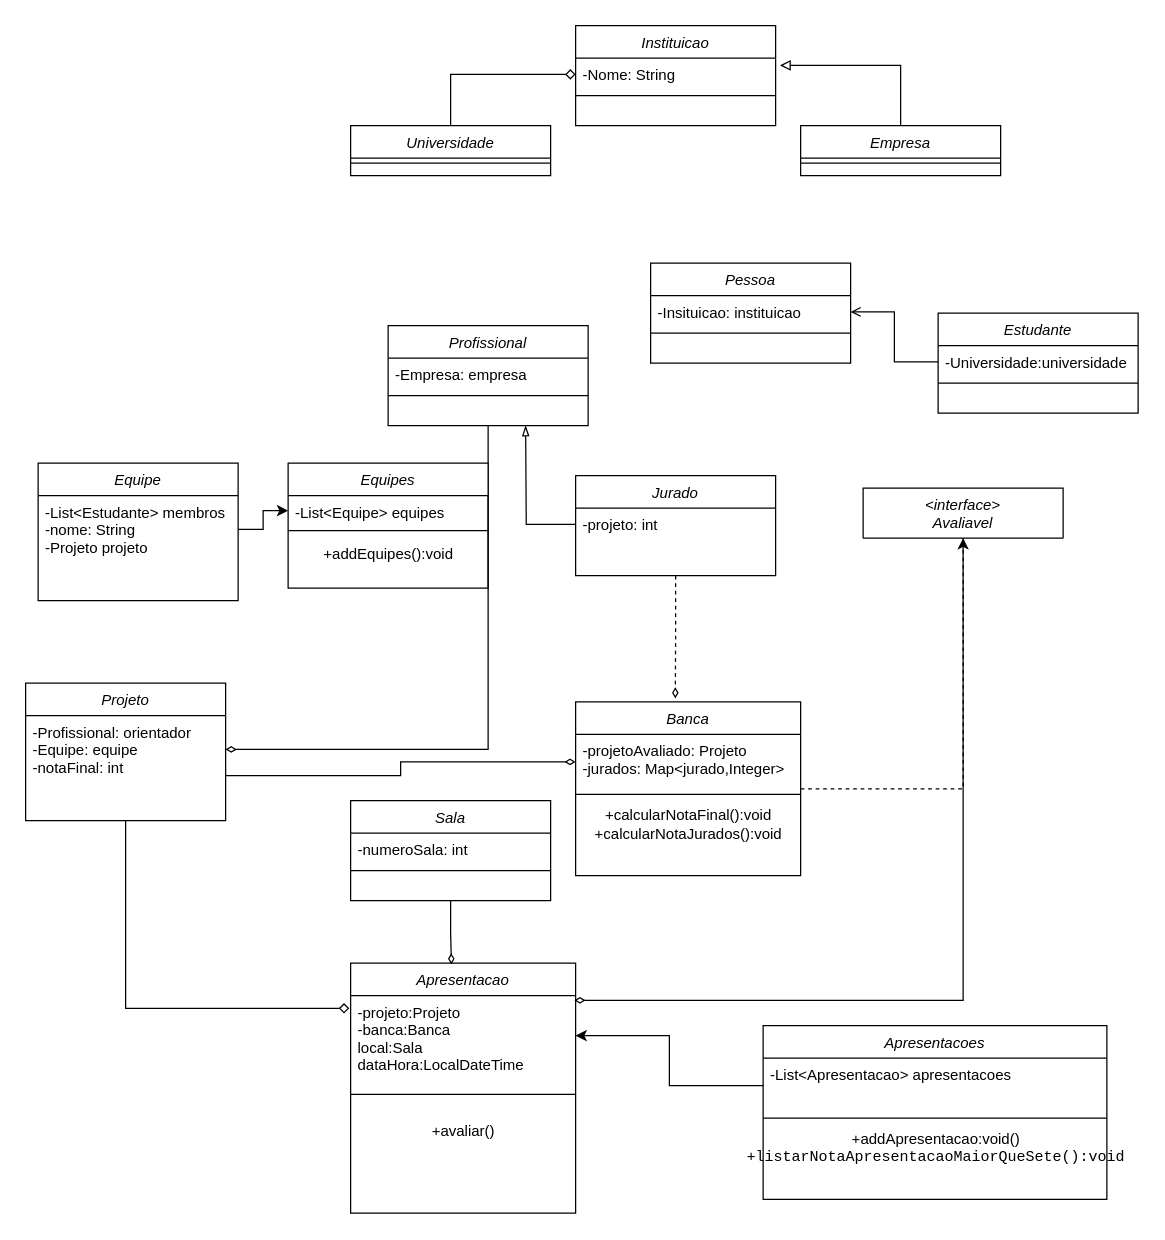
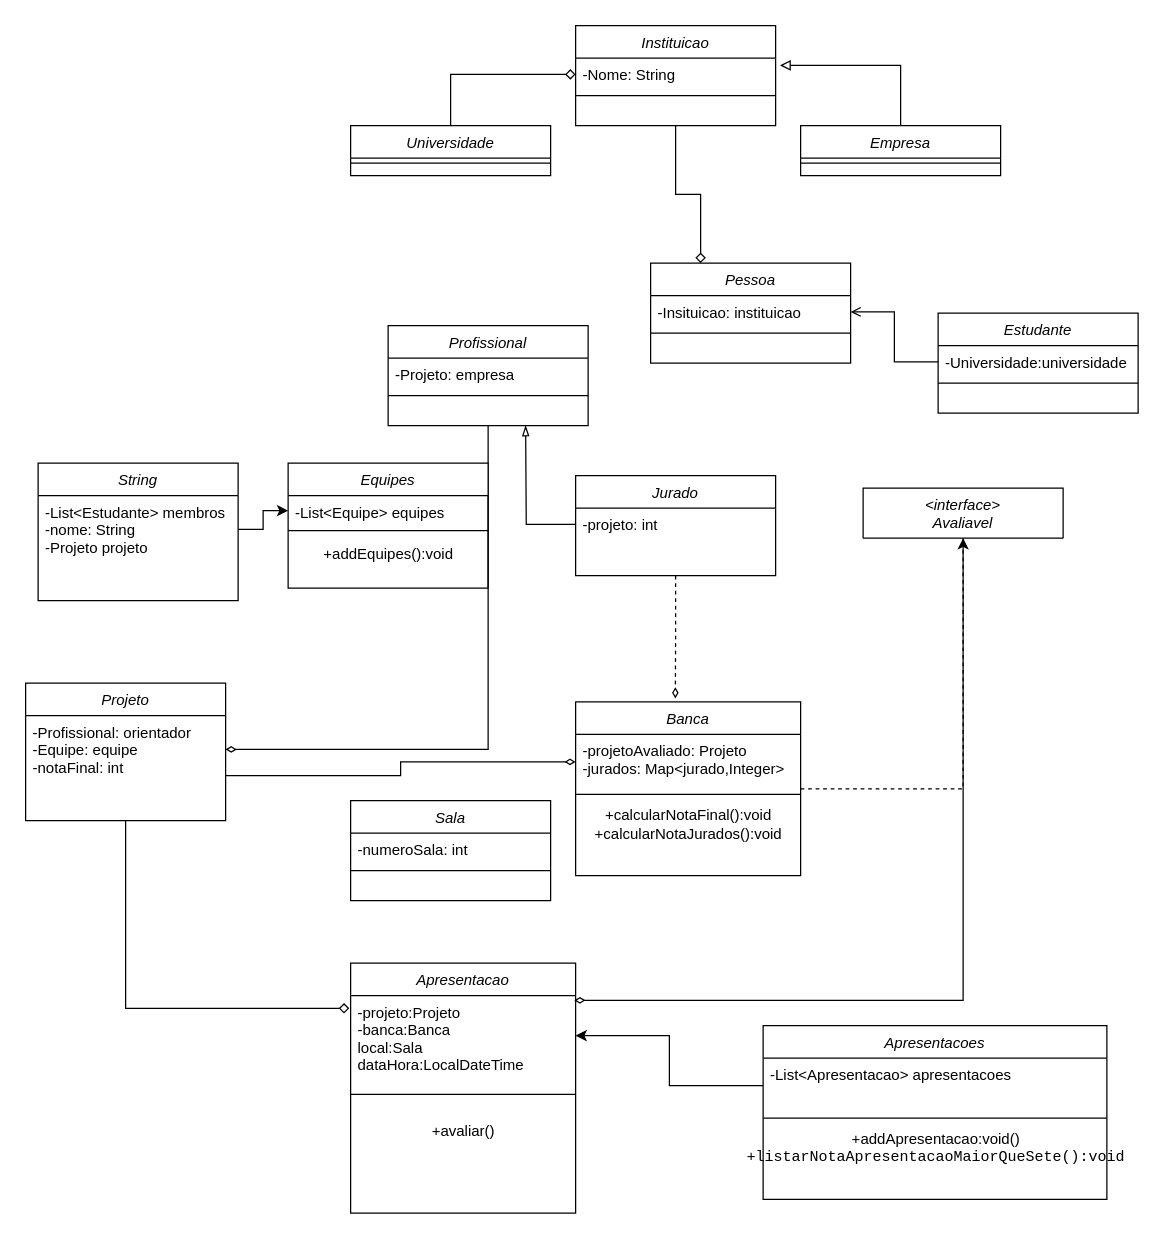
  <mxCell id="0" />
  <mxCell id="1" parent="0" />
+ <mxCell id="2" style="edgeStyle=orthogonalEdgeStyle;rounded=0;orthogonalLoop=1;jettySize=auto;html=1;entryX=0.25;entryY=0;entryDx=0;entryDy=0;endArrow=diamond;endFill=0;" edge="1" parent="1" source="3" target="11"><mxGeometry relative="1" as="geometry" /></mxCell>
  <mxCell id="3" value="Instituicao" style="swimlane;fontStyle=2;align=center;verticalAlign=top;childLayout=stackLayout;horizontal=1;startSize=26;horizontalStack=0;resizeParent=1;resizeLast=0;collapsible=1;marginBottom=0;rounded=0;shadow=0;strokeWidth=1;" parent="1" vertex="1"><mxGeometry x="460" y="20" width="160" height="80" as="geometry"><mxRectangle x="230" y="140" width="160" height="26" as="alternateBounds" /></mxGeometry></mxCell>
  <mxCell id="4" value="-Nome: String" style="text;align=left;verticalAlign=top;spacingLeft=4;spacingRight=4;overflow=hidden;rotatable=0;points=[[0,0.5],[1,0.5]];portConstraint=eastwest;" parent="3" vertex="1"><mxGeometry y="26" width="160" height="26" as="geometry" /></mxCell>
  <mxCell id="5" value="" style="line;html=1;strokeWidth=1;align=left;verticalAlign=middle;spacingTop=-1;spacingLeft=3;spacingRight=3;rotatable=0;labelPosition=right;points=[];portConstraint=eastwest;" parent="3" vertex="1"><mxGeometry y="52" width="160" height="8" as="geometry" /></mxCell>
  <mxCell id="6" style="edgeStyle=orthogonalEdgeStyle;rounded=0;orthogonalLoop=1;jettySize=auto;html=1;entryX=0;entryY=0.5;entryDx=0;entryDy=0;endArrow=diamond;endFill=0;" edge="1" parent="1" source="7" target="4"><mxGeometry relative="1" as="geometry" /></mxCell>
  <mxCell id="7" value="Universidade" style="swimlane;fontStyle=2;align=center;verticalAlign=top;childLayout=stackLayout;horizontal=1;startSize=26;horizontalStack=0;resizeParent=1;resizeLast=0;collapsible=1;marginBottom=0;rounded=0;shadow=0;strokeWidth=1;" vertex="1" parent="1"><mxGeometry x="280" y="100" width="160" height="40" as="geometry"><mxRectangle x="230" y="140" width="160" height="26" as="alternateBounds" /></mxGeometry></mxCell>
  <mxCell id="8" value="" style="line;html=1;strokeWidth=1;align=left;verticalAlign=middle;spacingTop=-1;spacingLeft=3;spacingRight=3;rotatable=0;labelPosition=right;points=[];portConstraint=eastwest;" vertex="1" parent="7"><mxGeometry y="26" width="160" height="8" as="geometry" /></mxCell>
  <mxCell id="9" value="Empresa" style="swimlane;fontStyle=2;align=center;verticalAlign=top;childLayout=stackLayout;horizontal=1;startSize=26;horizontalStack=0;resizeParent=1;resizeLast=0;collapsible=1;marginBottom=0;rounded=0;shadow=0;strokeWidth=1;" vertex="1" parent="1"><mxGeometry x="640" y="100" width="160" height="40" as="geometry"><mxRectangle x="230" y="140" width="160" height="26" as="alternateBounds" /></mxGeometry></mxCell>
  <mxCell id="10" value="" style="line;html=1;strokeWidth=1;align=left;verticalAlign=middle;spacingTop=-1;spacingLeft=3;spacingRight=3;rotatable=0;labelPosition=right;points=[];portConstraint=eastwest;" vertex="1" parent="9"><mxGeometry y="26" width="160" height="8" as="geometry" /></mxCell>
  <mxCell id="11" value="Pessoa" style="swimlane;fontStyle=2;align=center;verticalAlign=top;childLayout=stackLayout;horizontal=1;startSize=26;horizontalStack=0;resizeParent=1;resizeLast=0;collapsible=1;marginBottom=0;rounded=0;shadow=0;strokeWidth=1;" vertex="1" parent="1"><mxGeometry x="520" y="210" width="160" height="80" as="geometry"><mxRectangle x="230" y="140" width="160" height="26" as="alternateBounds" /></mxGeometry></mxCell>
  <mxCell id="12" value="-Insituicao: instituicao" style="text;align=left;verticalAlign=top;spacingLeft=4;spacingRight=4;overflow=hidden;rotatable=0;points=[[0,0.5],[1,0.5]];portConstraint=eastwest;" vertex="1" parent="11"><mxGeometry y="26" width="160" height="26" as="geometry" /></mxCell>
  <mxCell id="13" value="" style="line;html=1;strokeWidth=1;align=left;verticalAlign=middle;spacingTop=-1;spacingLeft=3;spacingRight=3;rotatable=0;labelPosition=right;points=[];portConstraint=eastwest;" vertex="1" parent="11"><mxGeometry y="52" width="160" height="8" as="geometry" /></mxCell>
  <mxCell id="14" value="Estudante" style="swimlane;fontStyle=2;align=center;verticalAlign=top;childLayout=stackLayout;horizontal=1;startSize=26;horizontalStack=0;resizeParent=1;resizeLast=0;collapsible=1;marginBottom=0;rounded=0;shadow=0;strokeWidth=1;" vertex="1" parent="1"><mxGeometry x="750" y="250" width="160" height="80" as="geometry"><mxRectangle x="230" y="140" width="160" height="26" as="alternateBounds" /></mxGeometry></mxCell>
  <mxCell id="15" value="-Universidade:universidade" style="text;align=left;verticalAlign=top;spacingLeft=4;spacingRight=4;overflow=hidden;rotatable=0;points=[[0,0.5],[1,0.5]];portConstraint=eastwest;" vertex="1" parent="14"><mxGeometry y="26" width="160" height="26" as="geometry" /></mxCell>
  <mxCell id="16" value="" style="line;html=1;strokeWidth=1;align=left;verticalAlign=middle;spacingTop=-1;spacingLeft=3;spacingRight=3;rotatable=0;labelPosition=right;points=[];portConstraint=eastwest;" vertex="1" parent="14"><mxGeometry y="52" width="160" height="8" as="geometry" /></mxCell>
  <mxCell id="17" style="edgeStyle=orthogonalEdgeStyle;rounded=0;orthogonalLoop=1;jettySize=auto;html=1;entryX=1;entryY=0.5;entryDx=0;entryDy=0;endArrow=diamondThin;endFill=0;" edge="1" parent="1" source="18" target="34"><mxGeometry relative="1" as="geometry" /></mxCell>
  <mxCell id="18" value="Profissional" style="swimlane;fontStyle=2;align=center;verticalAlign=top;childLayout=stackLayout;horizontal=1;startSize=26;horizontalStack=0;resizeParent=1;resizeLast=0;collapsible=1;marginBottom=0;rounded=0;shadow=0;strokeWidth=1;" vertex="1" parent="1"><mxGeometry x="310" y="260" width="160" height="80" as="geometry"><mxRectangle x="230" y="140" width="160" height="26" as="alternateBounds" /></mxGeometry></mxCell>
- <mxCell id="19" value="-Empresa: empresa" style="text;align=left;verticalAlign=top;spacingLeft=4;spacingRight=4;overflow=hidden;rotatable=0;points=[[0,0.5],[1,0.5]];portConstraint=eastwest;" vertex="1" parent="18"><mxGeometry y="26" width="160" height="26" as="geometry" /></mxCell>
+ <mxCell id="19" value="-Projeto: empresa" style="text;align=left;verticalAlign=top;spacingLeft=4;spacingRight=4;overflow=hidden;rotatable=0;points=[[0,0.5],[1,0.5]];portConstraint=eastwest;" vertex="1" parent="18"><mxGeometry y="26" width="160" height="26" as="geometry" /></mxCell>
  <mxCell id="20" value="" style="line;html=1;strokeWidth=1;align=left;verticalAlign=middle;spacingTop=-1;spacingLeft=3;spacingRight=3;rotatable=0;labelPosition=right;points=[];portConstraint=eastwest;" vertex="1" parent="18"><mxGeometry y="52" width="160" height="8" as="geometry" /></mxCell>
  <mxCell id="21" style="edgeStyle=orthogonalEdgeStyle;rounded=0;orthogonalLoop=1;jettySize=auto;html=1;entryX=1;entryY=0.5;entryDx=0;entryDy=0;endArrow=open;endFill=0;" edge="1" parent="1" source="15" target="12"><mxGeometry relative="1" as="geometry" /></mxCell>
  <mxCell id="22" style="edgeStyle=orthogonalEdgeStyle;rounded=0;orthogonalLoop=1;jettySize=auto;html=1;entryX=1.022;entryY=0.223;entryDx=0;entryDy=0;entryPerimeter=0;endArrow=block;endFill=0;" edge="1" parent="1" source="9" target="4"><mxGeometry relative="1" as="geometry" /></mxCell>
  <mxCell id="23" value="Equipes" style="swimlane;fontStyle=2;align=center;verticalAlign=top;childLayout=stackLayout;horizontal=1;startSize=26;horizontalStack=0;resizeParent=1;resizeLast=0;collapsible=1;marginBottom=0;rounded=0;shadow=0;strokeWidth=1;" vertex="1" parent="1"><mxGeometry x="230" y="370" width="160" height="100" as="geometry"><mxRectangle x="230" y="140" width="160" height="26" as="alternateBounds" /></mxGeometry></mxCell>
  <mxCell id="24" value="-List&lt;Equipe&gt; equipes" style="text;align=left;verticalAlign=top;spacingLeft=4;spacingRight=4;overflow=hidden;rotatable=0;points=[[0,0.5],[1,0.5]];portConstraint=eastwest;" vertex="1" parent="23"><mxGeometry y="26" width="160" height="24" as="geometry" /></mxCell>
  <mxCell id="25" value="" style="line;html=1;strokeWidth=1;align=left;verticalAlign=middle;spacingTop=-1;spacingLeft=3;spacingRight=3;rotatable=0;labelPosition=right;points=[];portConstraint=eastwest;" vertex="1" parent="23"><mxGeometry y="50" width="160" height="8" as="geometry" /></mxCell>
  <mxCell id="26" value="+addEquipes():void" style="text;html=1;align=center;verticalAlign=middle;resizable=0;points=[];autosize=1;strokeColor=none;fillColor=none;" vertex="1" parent="23"><mxGeometry y="58" width="160" height="30" as="geometry" /></mxCell>
- <mxCell id="27" value="Equipe" style="swimlane;fontStyle=2;align=center;verticalAlign=top;childLayout=stackLayout;horizontal=1;startSize=26;horizontalStack=0;resizeParent=1;resizeLast=0;collapsible=1;marginBottom=0;rounded=0;shadow=0;strokeWidth=1;" vertex="1" parent="1"><mxGeometry x="30" y="370" width="160" height="110" as="geometry"><mxRectangle x="230" y="140" width="160" height="26" as="alternateBounds" /></mxGeometry></mxCell>
+ <mxCell id="27" value="String" style="swimlane;fontStyle=2;align=center;verticalAlign=top;childLayout=stackLayout;horizontal=1;startSize=26;horizontalStack=0;resizeParent=1;resizeLast=0;collapsible=1;marginBottom=0;rounded=0;shadow=0;strokeWidth=1;" vertex="1" parent="1"><mxGeometry x="30" y="370" width="160" height="110" as="geometry"><mxRectangle x="230" y="140" width="160" height="26" as="alternateBounds" /></mxGeometry></mxCell>
  <mxCell id="28" value="-List&lt;Estudante&gt; membros&#10;-nome: String&#10;-Projeto projeto" style="text;align=left;verticalAlign=top;spacingLeft=4;spacingRight=4;overflow=hidden;rotatable=0;points=[[0,0.5],[1,0.5]];portConstraint=eastwest;" vertex="1" parent="27"><mxGeometry y="26" width="160" height="54" as="geometry" /></mxCell>
  <mxCell id="29" style="edgeStyle=orthogonalEdgeStyle;rounded=0;orthogonalLoop=1;jettySize=auto;html=1;entryX=0;entryY=0.5;entryDx=0;entryDy=0;" edge="1" parent="1" source="28" target="24"><mxGeometry relative="1" as="geometry" /></mxCell>
  <mxCell id="30" value="Jurado" style="swimlane;fontStyle=2;align=center;verticalAlign=top;childLayout=stackLayout;horizontal=1;startSize=26;horizontalStack=0;resizeParent=1;resizeLast=0;collapsible=1;marginBottom=0;rounded=0;shadow=0;strokeWidth=1;" vertex="1" parent="1"><mxGeometry x="460" y="380" width="160" height="80" as="geometry"><mxRectangle x="230" y="140" width="160" height="26" as="alternateBounds" /></mxGeometry></mxCell>
  <mxCell id="31" style="edgeStyle=orthogonalEdgeStyle;rounded=0;orthogonalLoop=1;jettySize=auto;html=1;endArrow=blockThin;endFill=0;" edge="1" parent="30" source="32"><mxGeometry relative="1" as="geometry"><mxPoint x="-40" y="-40" as="targetPoint" /></mxGeometry></mxCell>
  <mxCell id="32" value="-projeto: int" style="text;align=left;verticalAlign=top;spacingLeft=4;spacingRight=4;overflow=hidden;rotatable=0;points=[[0,0.5],[1,0.5]];portConstraint=eastwest;" vertex="1" parent="30"><mxGeometry y="26" width="160" height="26" as="geometry" /></mxCell>
  <mxCell id="33" value="Projeto" style="swimlane;fontStyle=2;align=center;verticalAlign=top;childLayout=stackLayout;horizontal=1;startSize=26;horizontalStack=0;resizeParent=1;resizeLast=0;collapsible=1;marginBottom=0;rounded=0;shadow=0;strokeWidth=1;" vertex="1" parent="1"><mxGeometry x="20" y="546" width="160" height="110" as="geometry"><mxRectangle x="230" y="140" width="160" height="26" as="alternateBounds" /></mxGeometry></mxCell>
  <mxCell id="34" value="-Profissional: orientador&#10;-Equipe: equipe&#10;-notaFinal: int" style="text;align=left;verticalAlign=top;spacingLeft=4;spacingRight=4;overflow=hidden;rotatable=0;points=[[0,0.5],[1,0.5]];portConstraint=eastwest;" vertex="1" parent="33"><mxGeometry y="26" width="160" height="54" as="geometry" /></mxCell>
  <mxCell id="35" style="edgeStyle=orthogonalEdgeStyle;rounded=0;orthogonalLoop=1;jettySize=auto;html=1;entryX=0.5;entryY=1;entryDx=0;entryDy=0;dashed=1;" edge="1" parent="1" source="36" target="41"><mxGeometry relative="1" as="geometry" /></mxCell>
  <mxCell id="36" value="Banca" style="swimlane;fontStyle=2;align=center;verticalAlign=top;childLayout=stackLayout;horizontal=1;startSize=26;horizontalStack=0;resizeParent=1;resizeLast=0;collapsible=1;marginBottom=0;rounded=0;shadow=0;strokeWidth=1;" vertex="1" parent="1"><mxGeometry x="460" y="561" width="180" height="139" as="geometry"><mxRectangle x="230" y="140" width="160" height="26" as="alternateBounds" /></mxGeometry></mxCell>
  <mxCell id="37" value="-projetoAvaliado: Projeto&#10;-jurados: Map&lt;jurado,Integer&gt;" style="text;align=left;verticalAlign=top;spacingLeft=4;spacingRight=4;overflow=hidden;rotatable=0;points=[[0,0.5],[1,0.5]];portConstraint=eastwest;" vertex="1" parent="36"><mxGeometry y="26" width="180" height="44" as="geometry" /></mxCell>
  <mxCell id="38" value="" style="line;html=1;strokeWidth=1;align=left;verticalAlign=middle;spacingTop=-1;spacingLeft=3;spacingRight=3;rotatable=0;labelPosition=right;points=[];portConstraint=eastwest;" vertex="1" parent="36"><mxGeometry y="70" width="180" height="8" as="geometry" /></mxCell>
  <mxCell id="39" value="+calcularNotaFinal():void&lt;div&gt;+calcularNotaJurados():void&lt;/div&gt;" style="text;html=1;align=center;verticalAlign=middle;resizable=0;points=[];autosize=1;strokeColor=none;fillColor=none;" vertex="1" parent="36"><mxGeometry y="78" width="180" height="40" as="geometry" /></mxCell>
  <mxCell id="40" style="edgeStyle=orthogonalEdgeStyle;rounded=0;orthogonalLoop=1;jettySize=auto;html=1;entryX=0.443;entryY=-0.02;entryDx=0;entryDy=0;entryPerimeter=0;endArrow=diamondThin;endFill=0;dashed=1;" edge="1" parent="1" source="30" target="36"><mxGeometry relative="1" as="geometry" /></mxCell>
  <mxCell id="41" value="&lt;interface&gt;&#10;Avaliavel" style="swimlane;fontStyle=2;align=center;verticalAlign=top;childLayout=stackLayout;horizontal=1;startSize=80;horizontalStack=0;resizeParent=1;resizeLast=0;collapsible=1;marginBottom=0;rounded=0;shadow=0;strokeWidth=1;" vertex="1" parent="1"><mxGeometry x="690" y="390" width="160" height="40" as="geometry"><mxRectangle x="230" y="140" width="160" height="26" as="alternateBounds" /></mxGeometry></mxCell>
  <mxCell id="42" value="Sala" style="swimlane;fontStyle=2;align=center;verticalAlign=top;childLayout=stackLayout;horizontal=1;startSize=26;horizontalStack=0;resizeParent=1;resizeLast=0;collapsible=1;marginBottom=0;rounded=0;shadow=0;strokeWidth=1;" vertex="1" parent="1"><mxGeometry x="280" y="640" width="160" height="80" as="geometry"><mxRectangle x="230" y="140" width="160" height="26" as="alternateBounds" /></mxGeometry></mxCell>
  <mxCell id="43" value="-numeroSala: int" style="text;align=left;verticalAlign=top;spacingLeft=4;spacingRight=4;overflow=hidden;rotatable=0;points=[[0,0.5],[1,0.5]];portConstraint=eastwest;" vertex="1" parent="42"><mxGeometry y="26" width="160" height="26" as="geometry" /></mxCell>
  <mxCell id="44" value="" style="line;html=1;strokeWidth=1;align=left;verticalAlign=middle;spacingTop=-1;spacingLeft=3;spacingRight=3;rotatable=0;labelPosition=right;points=[];portConstraint=eastwest;" vertex="1" parent="42"><mxGeometry y="52" width="160" height="8" as="geometry" /></mxCell>
  <mxCell id="45" value="Apresentacao" style="swimlane;fontStyle=2;align=center;verticalAlign=top;childLayout=stackLayout;horizontal=1;startSize=26;horizontalStack=0;resizeParent=1;resizeLast=0;collapsible=1;marginBottom=0;rounded=0;shadow=0;strokeWidth=1;" vertex="1" parent="1"><mxGeometry x="280" y="770" width="180" height="200" as="geometry"><mxRectangle x="230" y="140" width="160" height="26" as="alternateBounds" /></mxGeometry></mxCell>
  <mxCell id="46" value="-projeto:Projeto&#10;-banca:Banca&#10;local:Sala&#10;dataHora:LocalDateTime" style="text;align=left;verticalAlign=top;spacingLeft=4;spacingRight=4;overflow=hidden;rotatable=0;points=[[0,0.5],[1,0.5]];portConstraint=eastwest;" vertex="1" parent="45"><mxGeometry y="26" width="180" height="64" as="geometry" /></mxCell>
  <mxCell id="47" value="" style="line;html=1;strokeWidth=1;align=left;verticalAlign=middle;spacingTop=-1;spacingLeft=3;spacingRight=3;rotatable=0;labelPosition=right;points=[];portConstraint=eastwest;" vertex="1" parent="45"><mxGeometry y="90" width="180" height="30" as="geometry" /></mxCell>
  <mxCell id="48" value="+avaliar()" style="text;html=1;align=center;verticalAlign=middle;resizable=0;points=[];autosize=1;strokeColor=none;fillColor=none;" vertex="1" parent="45"><mxGeometry y="120" width="180" height="30" as="geometry" /></mxCell>
  <mxCell id="49" value="Apresentacoes" style="swimlane;fontStyle=2;align=center;verticalAlign=top;childLayout=stackLayout;horizontal=1;startSize=26;horizontalStack=0;resizeParent=1;resizeLast=0;collapsible=1;marginBottom=0;rounded=0;shadow=0;strokeWidth=1;" vertex="1" parent="1"><mxGeometry x="610" y="820" width="275" height="139" as="geometry"><mxRectangle x="230" y="140" width="160" height="26" as="alternateBounds" /></mxGeometry></mxCell>
  <mxCell id="50" value="-List&lt;Apresentacao&gt; apresentacoes" style="text;align=left;verticalAlign=top;spacingLeft=4;spacingRight=4;overflow=hidden;rotatable=0;points=[[0,0.5],[1,0.5]];portConstraint=eastwest;" vertex="1" parent="49"><mxGeometry y="26" width="275" height="44" as="geometry" /></mxCell>
  <mxCell id="51" value="" style="line;html=1;strokeWidth=1;align=left;verticalAlign=middle;spacingTop=-1;spacingLeft=3;spacingRight=3;rotatable=0;labelPosition=right;points=[];portConstraint=eastwest;" vertex="1" parent="49"><mxGeometry y="70" width="275" height="8" as="geometry" /></mxCell>
  <mxCell id="52" value="+addApresentacao:void()&lt;div&gt;+&lt;span style=&quot;font-family: Consolas, &amp;quot;Courier New&amp;quot;, monospace; white-space-collapse: preserve;&quot;&gt;&lt;font style=&quot;color: rgb(0, 0, 0);&quot;&gt;listarNotaApresentacaoMaiorQueSete():void&lt;/font&gt;&lt;/span&gt;&lt;/div&gt;" style="text;html=1;align=center;verticalAlign=middle;resizable=0;points=[];autosize=1;strokeColor=none;fillColor=none;" vertex="1" parent="49"><mxGeometry y="78" width="275" height="40" as="geometry" /></mxCell>
  <mxCell id="53" style="edgeStyle=orthogonalEdgeStyle;rounded=0;orthogonalLoop=1;jettySize=auto;html=1;" edge="1" parent="1" source="50" target="46"><mxGeometry relative="1" as="geometry" /></mxCell>
- <mxCell id="54" style="edgeStyle=orthogonalEdgeStyle;rounded=0;orthogonalLoop=1;jettySize=auto;html=1;entryX=0.448;entryY=0.005;entryDx=0;entryDy=0;entryPerimeter=0;endArrow=diamondThin;endFill=0;" edge="1" parent="1" source="42" target="45"><mxGeometry relative="1" as="geometry" /></mxCell>
  <mxCell id="55" style="edgeStyle=orthogonalEdgeStyle;rounded=0;orthogonalLoop=1;jettySize=auto;html=1;endArrow=diamondThin;endFill=0;" edge="1" parent="1" source="34" target="37"><mxGeometry relative="1" as="geometry"><Array as="points"><mxPoint x="320" y="620" /><mxPoint x="320" y="609" /></Array></mxGeometry></mxCell>
  <mxCell id="56" style="edgeStyle=orthogonalEdgeStyle;rounded=0;orthogonalLoop=1;jettySize=auto;html=1;entryX=0.994;entryY=0.059;entryDx=0;entryDy=0;entryPerimeter=0;endArrow=diamondThin;endFill=0;" edge="1" parent="1" source="41" target="46"><mxGeometry relative="1" as="geometry" /></mxCell>
  <mxCell id="57" style="edgeStyle=orthogonalEdgeStyle;rounded=0;orthogonalLoop=1;jettySize=auto;html=1;entryX=-0.006;entryY=0.159;entryDx=0;entryDy=0;entryPerimeter=0;endArrow=diamond;endFill=0;" edge="1" parent="1" source="33" target="46"><mxGeometry relative="1" as="geometry" /></mxCell>
